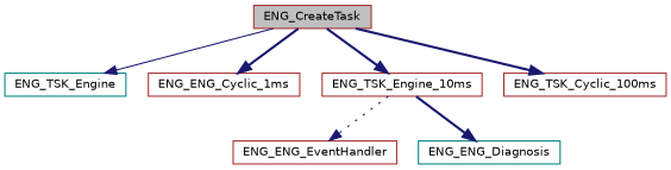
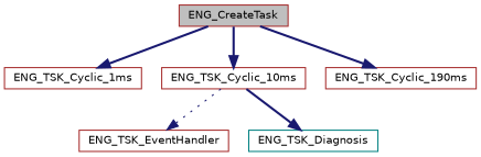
  digraph {
    rankdir=TB
    node [color=brown fillcolor=white fontname=Helvetica fontsize=10 shape=record style=filled]
    edge [color=midnightblue fontname=Helvetica fontsize=10 labelfontname=Helvetica labelfontsize=10 style=bold]
    n1 [fillcolor=grey75 fontcolor=black height=0.2 label=ENG_CreateTask width=0.4]
-   n2 [color=teal height=0.2 label=ENG_TSK_Engine width=0.4]
-   n3 [height=0.2 label=ENG_ENG_Cyclic_1ms width=0.4]
-   n4 [height=0.2 label=ENG_TSK_Engine_10ms width=0.4]
-   n5 [height=0.2 label=ENG_TSK_Cyclic_100ms width=0.4]
-   n6 [height=0.2 label=ENG_ENG_EventHandler width=0.4]
-   n7 [color=teal height=0.2 label=ENG_ENG_Diagnosis width=0.4]
-   n1 -> n2 [style=solid]
+   n3 [height=0.2 label=ENG_TSK_Cyclic_1ms width=0.4]
+   n4 [height=0.2 label=ENG_TSK_Cyclic_10ms width=0.4]
+   n5 [height=0.2 label=ENG_TSK_Cyclic_190ms width=0.4]
+   n6 [height=0.2 label=ENG_TSK_EventHandler width=0.4]
+   n7 [color=teal height=0.2 label=ENG_TSK_Diagnosis width=0.4]
    n1 -> n3
    n1 -> n4
    n1 -> n5
    n4 -> n6 [style=dotted]
    n4 -> n7
  }
